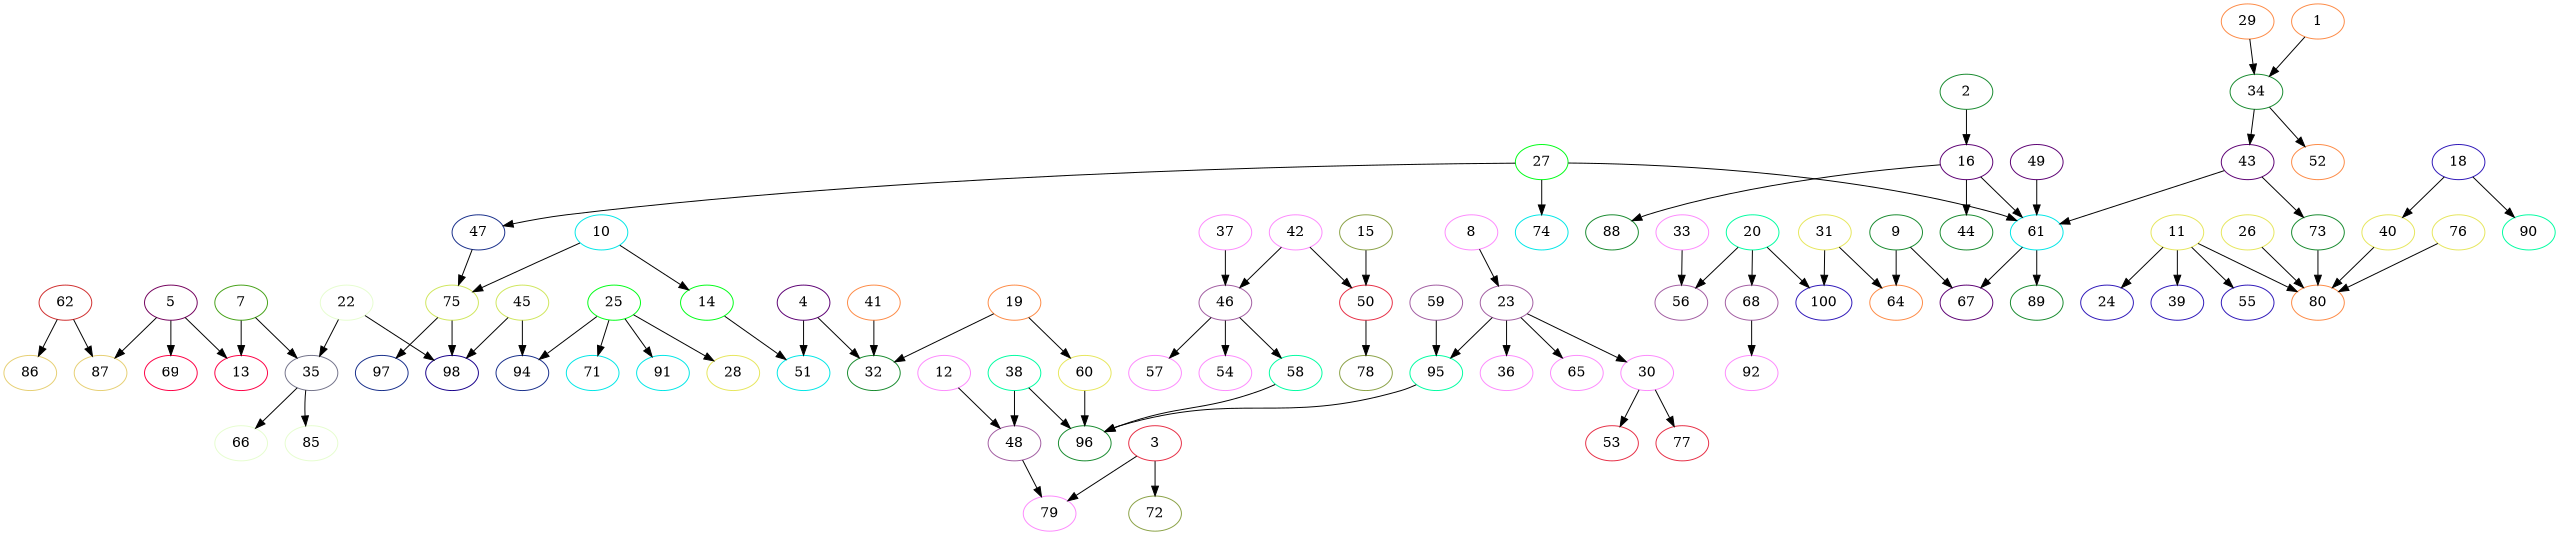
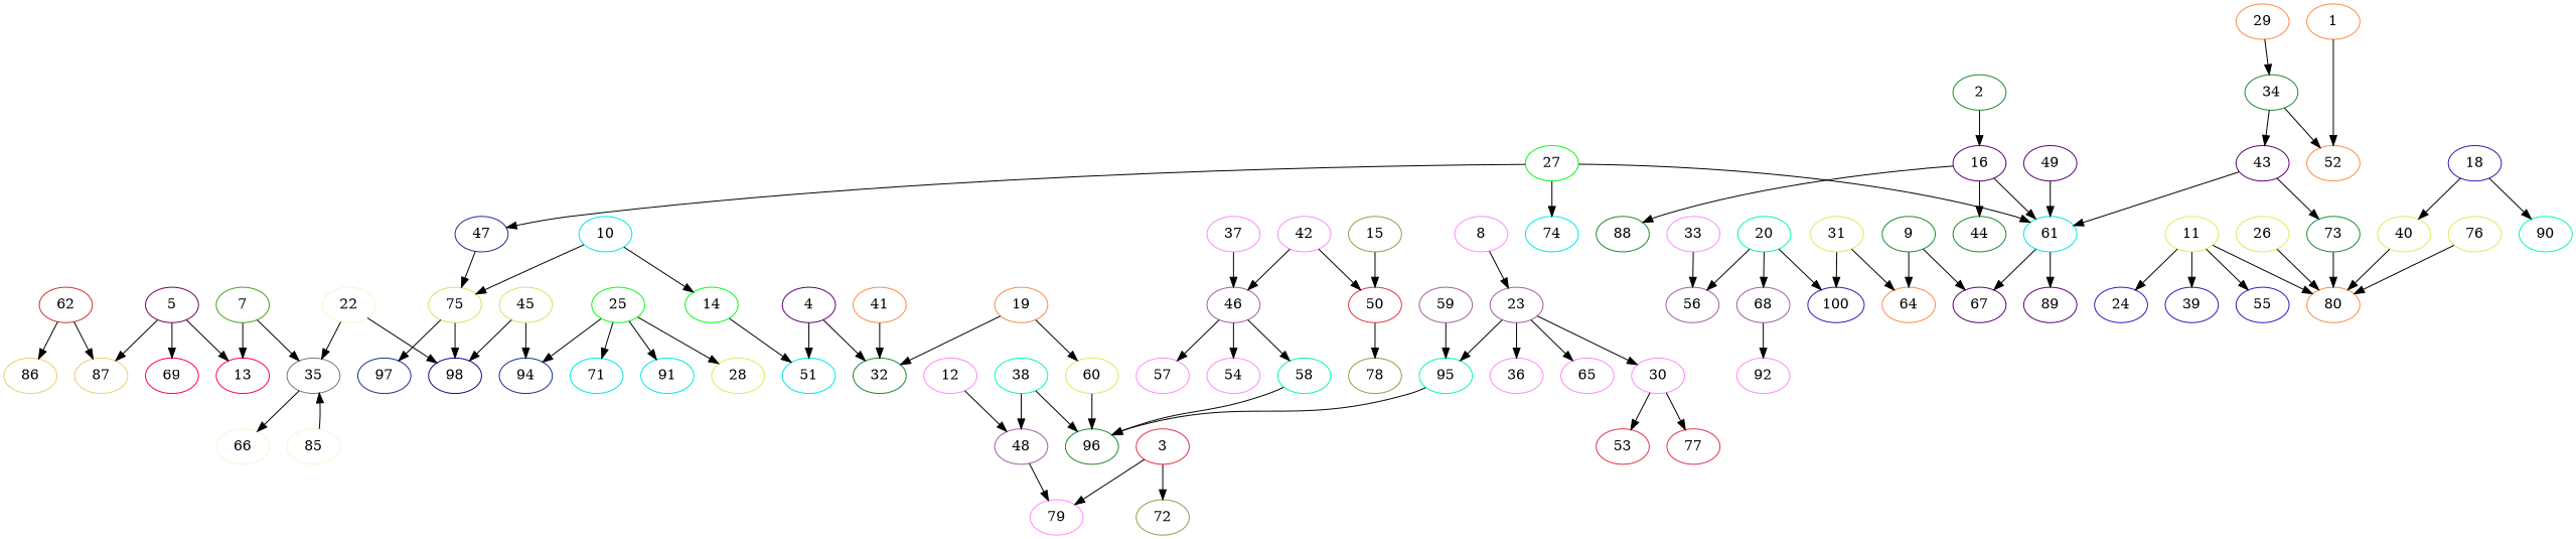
  digraph {
    node [color="#fd8afd"]
    edge [color=black]
    62 [color="#cf2e2e"]
    86 [color="#e6cf73"]
    87 [color="#e6cf73"]
    5 [color="#73005c"]
    13 [color="#fd0045"]
    69 [color="#fd0045"]
    7 [color="#45a117"]
    35 [color="#73738a"]
    66 [color="#e6fdcf"]
    85 [color="#e6fdcf"]
    n11 [color="#e6fdcf" label=22]
    98 [color="#17008a"]
    45 [color="#cfe65c"]
    94 [color="#172e8a"]
    75 [color="#cfe65c"]
    97 [color="#172e8a"]
    10 [color="#00e6e6"]
    14 [color="#00fd17"]
    51 [color="#00e6e6"]
    47 [color="#172e8a"]
    25 [color="#00fd17"]
    28 [color="#e6e65c"]
    71 [color="#00e6e6"]
    91 [color="#00e6e6"]
    27 [color="#00fd17"]
    61 [color="#00e6e6"]
    74 [color="#00e6e6"]
    67 [color="#5c0073"]
-   89 [color="#178a2e"]
+   89 [color="#5c0073"]
    4 [color="#5c0073"]
    32 [color="#178a2e"]
    16 [color="#5c0073"]
    44 [color="#178a2e"]
    88 [color="#178a2e"]
    43 [color="#5c0073"]
    73 [color="#178a2e"]
    80 [color="#fd8a45"]
    49 [color="#5c0073"]
    41 [color="#fd8a45"]
    2 [color="#178a2e"]
    34 [color="#178a2e"]
    52 [color="#fd8a45"]
    9 [color="#178a2e"]
    64 [color="#fd8a45"]
    19 [color="#fd8a45"]
    60 [color="#e6e65c"]
    96 [color="#178a2e"]
    1 [color="#fd8a45"]
    29 [color="#fd8a45"]
    11 [color="#e6e65c"]
    24 [color="#2e17b8"]
    39 [color="#2e17b8"]
    55 [color="#2e17b8"]
    26 [color="#e6e65c"]
    40 [color="#e6e65c"]
    76 [color="#e6e65c"]
    31 [color="#e6e65c"]
    100 [color="#2e17b8"]
    18 [color="#2e17b8"]
    90 [color="#00fda1"]
    38 [color="#00fda1"]
    48 [color="#a15ca1"]
    79
    58 [color="#00fda1"]
    95 [color="#00fda1"]
    20 [color="#00fda1"]
    56 [color="#a15ca1"]
    68 [color="#a15ca1"]
    92
    46 [color="#a15ca1"]
    54
    57
    23 [color="#a15ca1"]
    30
    36
    65
    53 [color="#e62e45"]
    77 [color="#e62e45"]
    59 [color="#a15ca1"]
    12
    37
    42
    50 [color="#e62e45"]
    78 [color="#8aa145"]
    8
    33
    3 [color="#e62e45"]
    72 [color="#8aa145"]
    15 [color="#8aa145"]
    62 -> 86
    62 -> 87
    5 -> 87
    5 -> 13
    5 -> 69
    7 -> 13
    7 -> 35
    35 -> 66
-   35 -> 85
+   85 -> 35
    n11 -> 35
    n11 -> 98
    45 -> 98
    45 -> 94
    75 -> 98
    75 -> 97
    10 -> 75
    10 -> 14
    14 -> 51
    47 -> 75
    25 -> 94
    25 -> 28
    25 -> 71
    25 -> 91
    27 -> 47
    27 -> 61
    27 -> 74
    61 -> 67
    61 -> 89
    4 -> 51
    4 -> 32
    16 -> 61
    16 -> 44
    16 -> 88
    43 -> 61
    43 -> 73
    73 -> 80
    49 -> 61
    41 -> 32
    2 -> 16
    34 -> 43
    34 -> 52
    9 -> 67
    9 -> 64
    19 -> 32
    19 -> 60
    60 -> 96
-   1 -> 34
+   1 -> 52
    29 -> 34
    11 -> 80
    11 -> 24
    11 -> 39
    11 -> 55
    26 -> 80
    40 -> 80
    76 -> 80
    31 -> 64
    31 -> 100
    18 -> 40
    18 -> 90
    38 -> 96
    38 -> 48
    48 -> 79
    58 -> 96
    95 -> 96
    20 -> 100
    20 -> 56
    20 -> 68
    68 -> 92
    46 -> 58
    46 -> 54
    46 -> 57
    23 -> 95
    23 -> 30
    23 -> 36
    23 -> 65
    30 -> 53
    30 -> 77
    59 -> 95
    12 -> 48
    37 -> 46
    42 -> 46
    42 -> 50
    50 -> 78
    8 -> 23
    33 -> 56
    3 -> 79
    3 -> 72
    15 -> 50
  }
